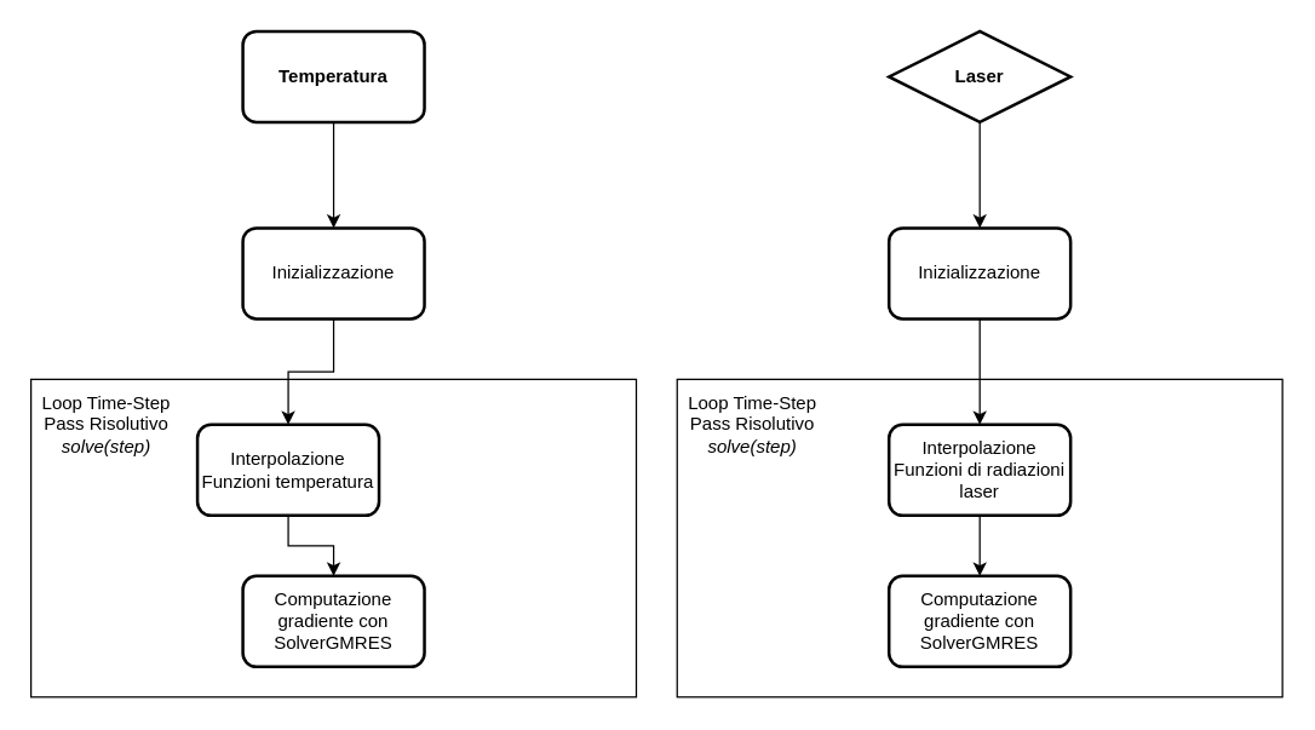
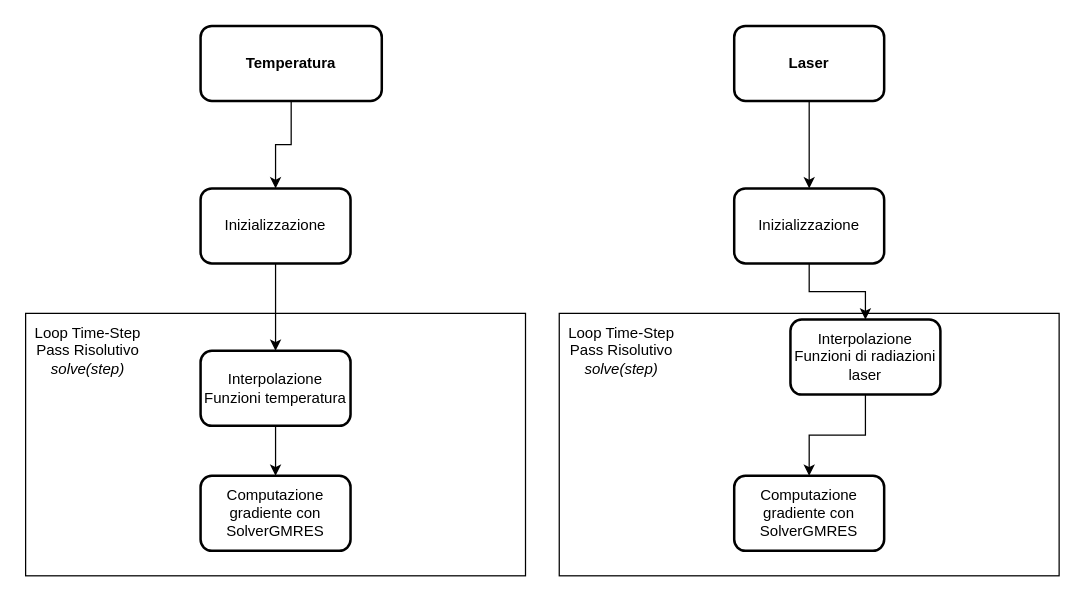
  <mxCell id="0" />
  <mxCell id="1" parent="0" />
  <mxCell id="2" value="" style="rounded=0;whiteSpace=wrap;html=1;" parent="1" vertex="1"><mxGeometry y="250" width="400" height="210" as="geometry" x="20" /></mxCell>
  <mxCell id="3" style="edgeStyle=orthogonalEdgeStyle;rounded=0;orthogonalLoop=1;jettySize=auto;html=1;" parent="1" source="4" target="6" edge="1"><mxGeometry relative="1" as="geometry" /></mxCell>
- <mxCell id="4" value="Temperatura" style="rounded=1;whiteSpace=wrap;html=1;strokeWidth=2;fontStyle=1" parent="1" vertex="1"><mxGeometry x="160" y="20" width="120" height="60" as="geometry" /></mxCell>
+ <mxCell id="4" value="Temperatura" style="rounded=1;whiteSpace=wrap;html=1;strokeWidth=2;fontStyle=1" parent="1" vertex="1"><mxGeometry x="160" y="20" width="145" height="60" as="geometry" /></mxCell>
  <mxCell id="5" style="edgeStyle=orthogonalEdgeStyle;rounded=0;orthogonalLoop=1;jettySize=auto;html=1;" parent="1" source="6" target="8" edge="1"><mxGeometry relative="1" as="geometry" /></mxCell>
  <mxCell id="6" value="Inizializzazione" style="whiteSpace=wrap;html=1;rounded=1;strokeWidth=2;fontStyle=0" parent="1" vertex="1"><mxGeometry x="160" y="150" width="120" height="60" as="geometry" /></mxCell>
  <mxCell id="7" style="edgeStyle=orthogonalEdgeStyle;rounded=0;orthogonalLoop=1;jettySize=auto;html=1;" edge="1" parent="1" source="8" target="9"><mxGeometry relative="1" as="geometry" /></mxCell>
- <mxCell id="8" value="Interpolazione&lt;br&gt;Funzioni temperatura" style="whiteSpace=wrap;html=1;rounded=1;strokeWidth=2;fontStyle=0" parent="1" vertex="1"><mxGeometry x="130" y="280" width="120" height="60" as="geometry" /></mxCell>
+ <mxCell id="8" value="Interpolazione&lt;br&gt;Funzioni temperatura" style="whiteSpace=wrap;html=1;rounded=1;strokeWidth=2;fontStyle=0" parent="1" vertex="1"><mxGeometry x="160" y="280" width="120" height="60" as="geometry" /></mxCell>
  <mxCell id="9" value="Computazione gradiente con&lt;br&gt;SolverGMRES" style="whiteSpace=wrap;html=1;rounded=1;strokeWidth=2;fontStyle=0" parent="1" vertex="1"><mxGeometry x="160" y="380" width="120" height="60" as="geometry" /></mxCell>
  <mxCell id="10" value="Loop Time-Step&lt;br&gt;Pass Risolutivo&lt;br&gt;&lt;i&gt;solve(step)&lt;/i&gt;" style="text;html=1;strokeColor=none;fillColor=none;align=center;verticalAlign=middle;whiteSpace=wrap;rounded=0;" parent="1" vertex="1"><mxGeometry y="260" width="100" height="40" as="geometry" x="20" /></mxCell>
  <mxCell id="11" value="" style="rounded=0;whiteSpace=wrap;html=1;" vertex="1" parent="1"><mxGeometry x="447" y="250" width="400" height="210" as="geometry" /></mxCell>
  <mxCell id="12" style="edgeStyle=orthogonalEdgeStyle;rounded=0;orthogonalLoop=1;jettySize=auto;html=1;" edge="1" parent="1" source="13" target="15"><mxGeometry relative="1" as="geometry" /></mxCell>
- <mxCell id="13" value="Laser" style="rhombus;whiteSpace=wrap;html=1;strokeWidth=2;fontStyle=1;" vertex="1" parent="1"><mxGeometry x="587" y="20" width="120" height="60" as="geometry" /></mxCell>
+ <mxCell id="13" value="Laser" style="rounded=1;whiteSpace=wrap;html=1;strokeWidth=2;fontStyle=1" vertex="1" parent="1"><mxGeometry x="587" y="20" width="120" height="60" as="geometry" /></mxCell>
  <mxCell id="14" style="edgeStyle=orthogonalEdgeStyle;rounded=0;orthogonalLoop=1;jettySize=auto;html=1;" edge="1" parent="1" source="15" target="17"><mxGeometry relative="1" as="geometry" /></mxCell>
  <mxCell id="15" value="Inizializzazione" style="whiteSpace=wrap;html=1;rounded=1;strokeWidth=2;fontStyle=0" vertex="1" parent="1"><mxGeometry x="587" y="150" width="120" height="60" as="geometry" /></mxCell>
  <mxCell id="16" style="edgeStyle=orthogonalEdgeStyle;rounded=0;orthogonalLoop=1;jettySize=auto;html=1;" edge="1" parent="1" source="17" target="18"><mxGeometry relative="1" as="geometry" /></mxCell>
- <mxCell id="17" value="Interpolazione&lt;br&gt;Funzioni di radiazioni laser" style="whiteSpace=wrap;html=1;rounded=1;strokeWidth=2;fontStyle=0" vertex="1" parent="1"><mxGeometry x="587" y="280" width="120" height="60" as="geometry" /></mxCell>
+ <mxCell id="17" value="Interpolazione&lt;br&gt;Funzioni di radiazioni laser" style="whiteSpace=wrap;html=1;rounded=1;strokeWidth=2;fontStyle=0" vertex="1" parent="1"><mxGeometry x="632" y="255" width="120" height="60" as="geometry" /></mxCell>
  <mxCell id="18" value="Computazione gradiente con&lt;br&gt;SolverGMRES" style="whiteSpace=wrap;html=1;rounded=1;strokeWidth=2;fontStyle=0" vertex="1" parent="1"><mxGeometry x="587" y="380" width="120" height="60" as="geometry" /></mxCell>
  <mxCell id="19" value="Loop Time-Step&lt;br&gt;Pass Risolutivo&lt;br&gt;&lt;i&gt;solve(step)&lt;/i&gt;" style="text;html=1;strokeColor=none;fillColor=none;align=center;verticalAlign=middle;whiteSpace=wrap;rounded=0;" vertex="1" parent="1"><mxGeometry x="447" y="260" width="100" height="40" as="geometry" /></mxCell>
